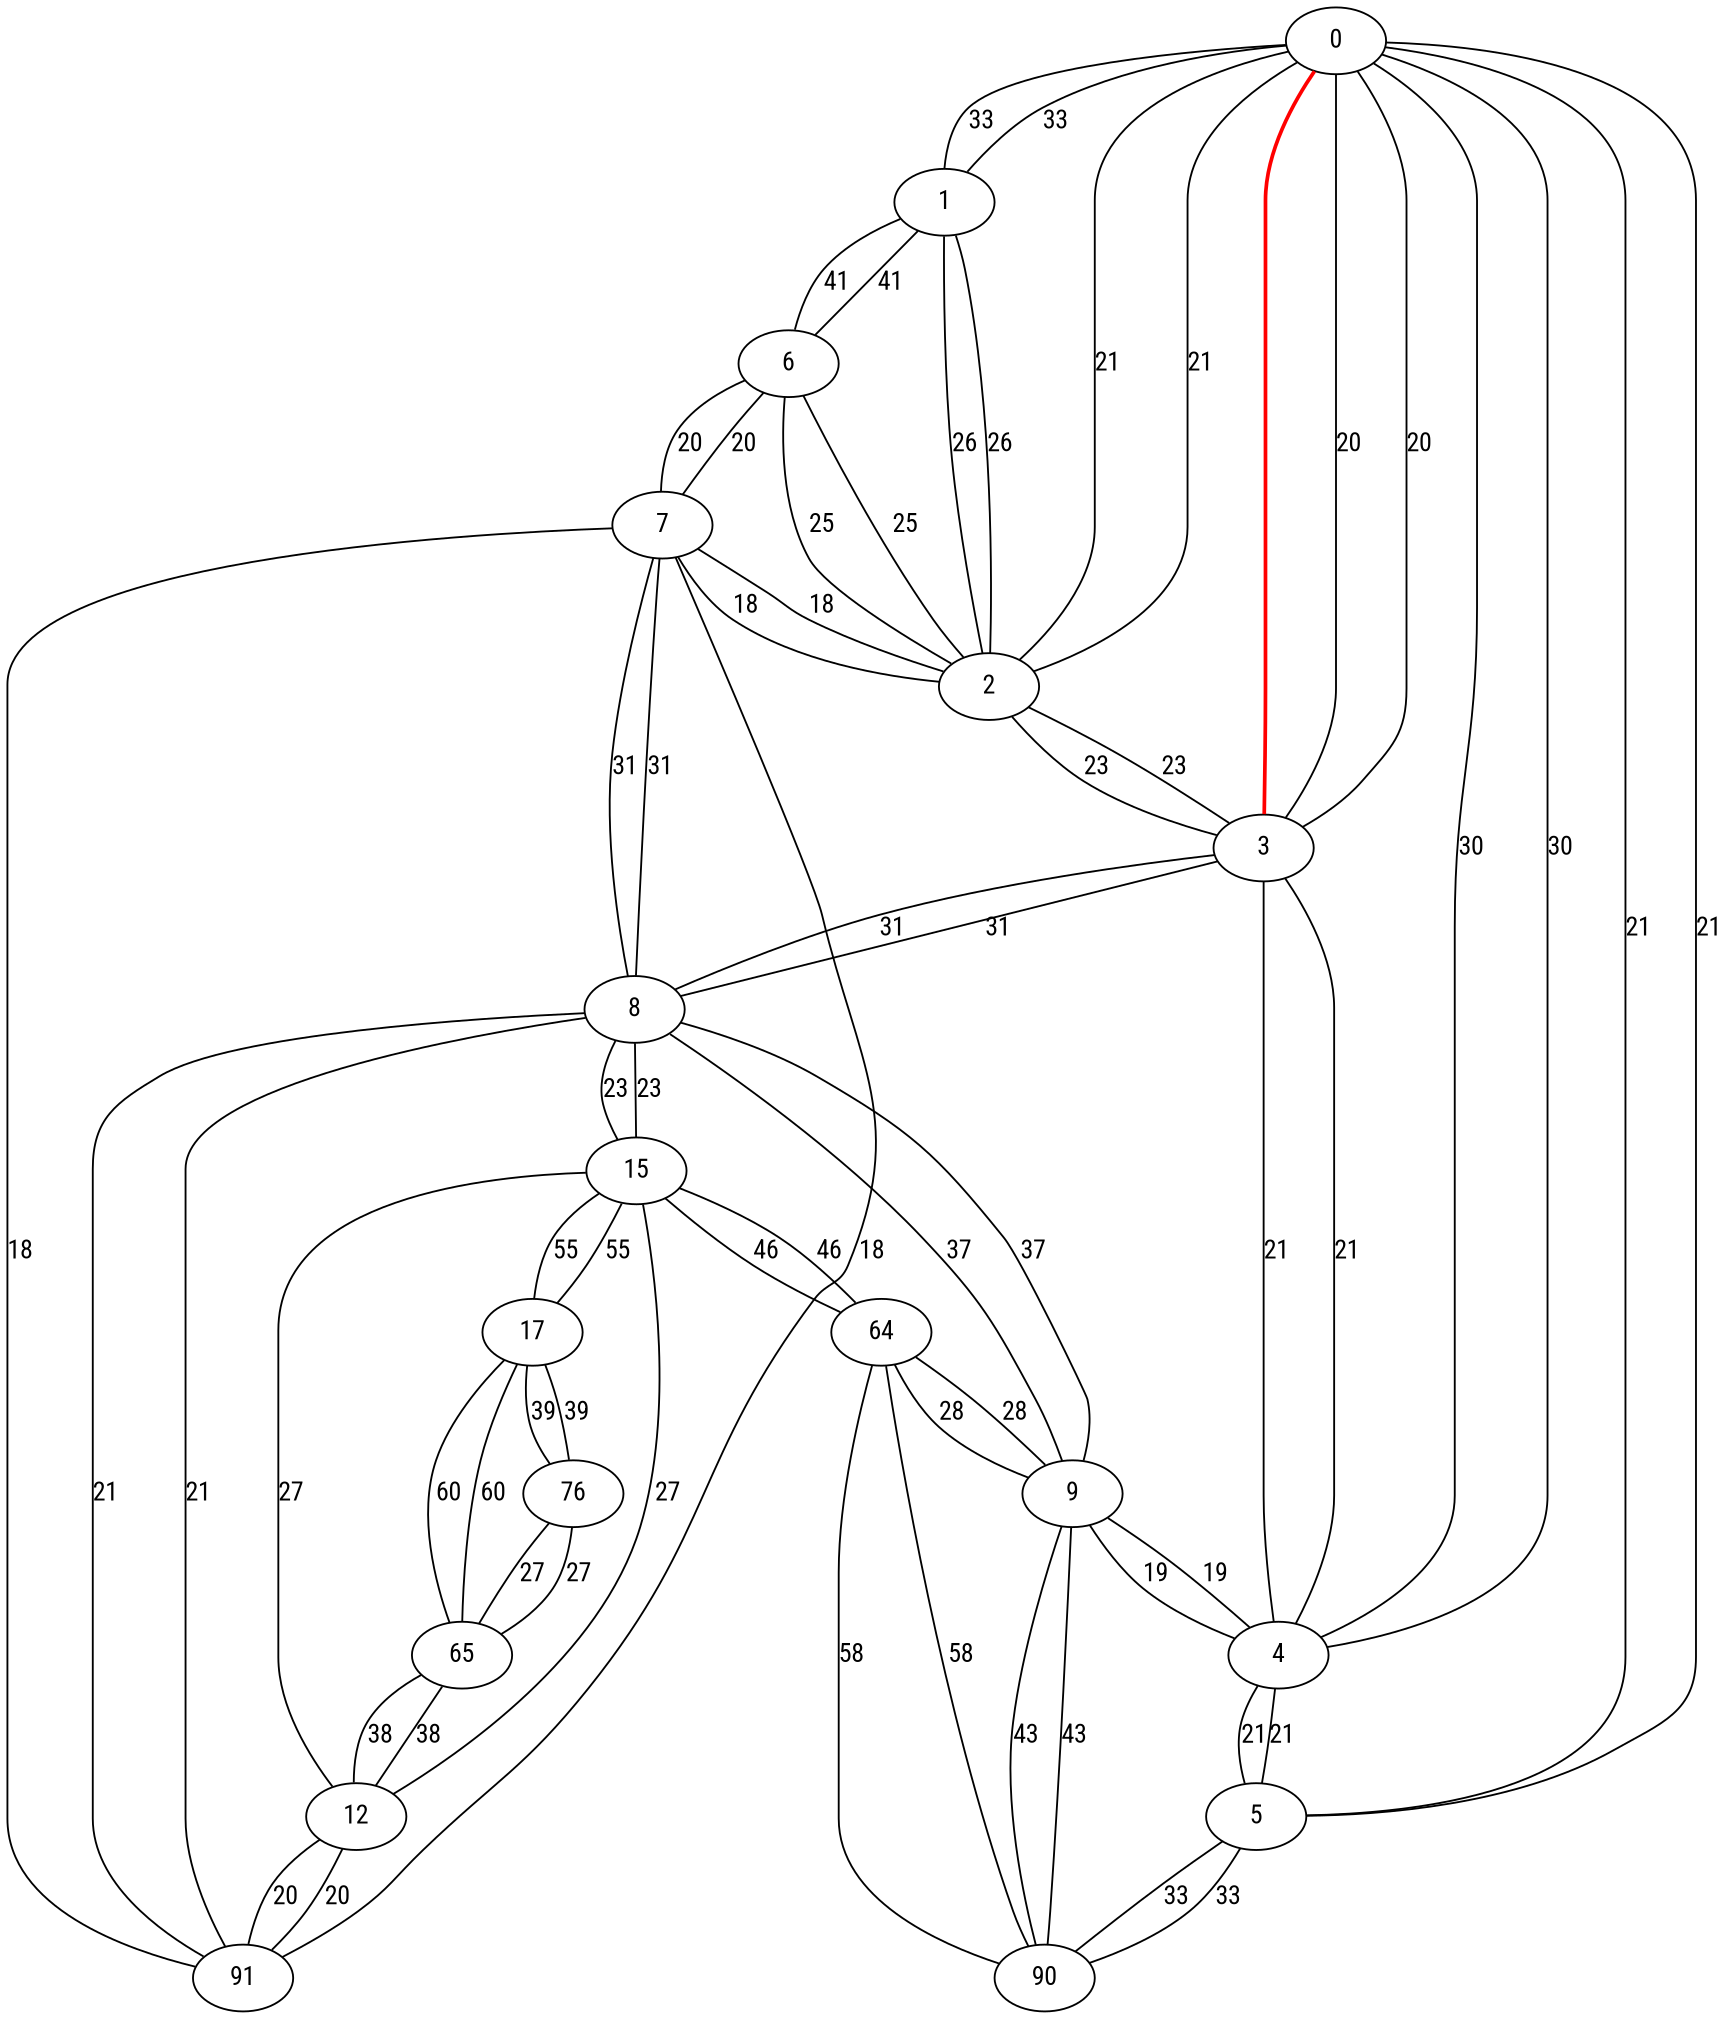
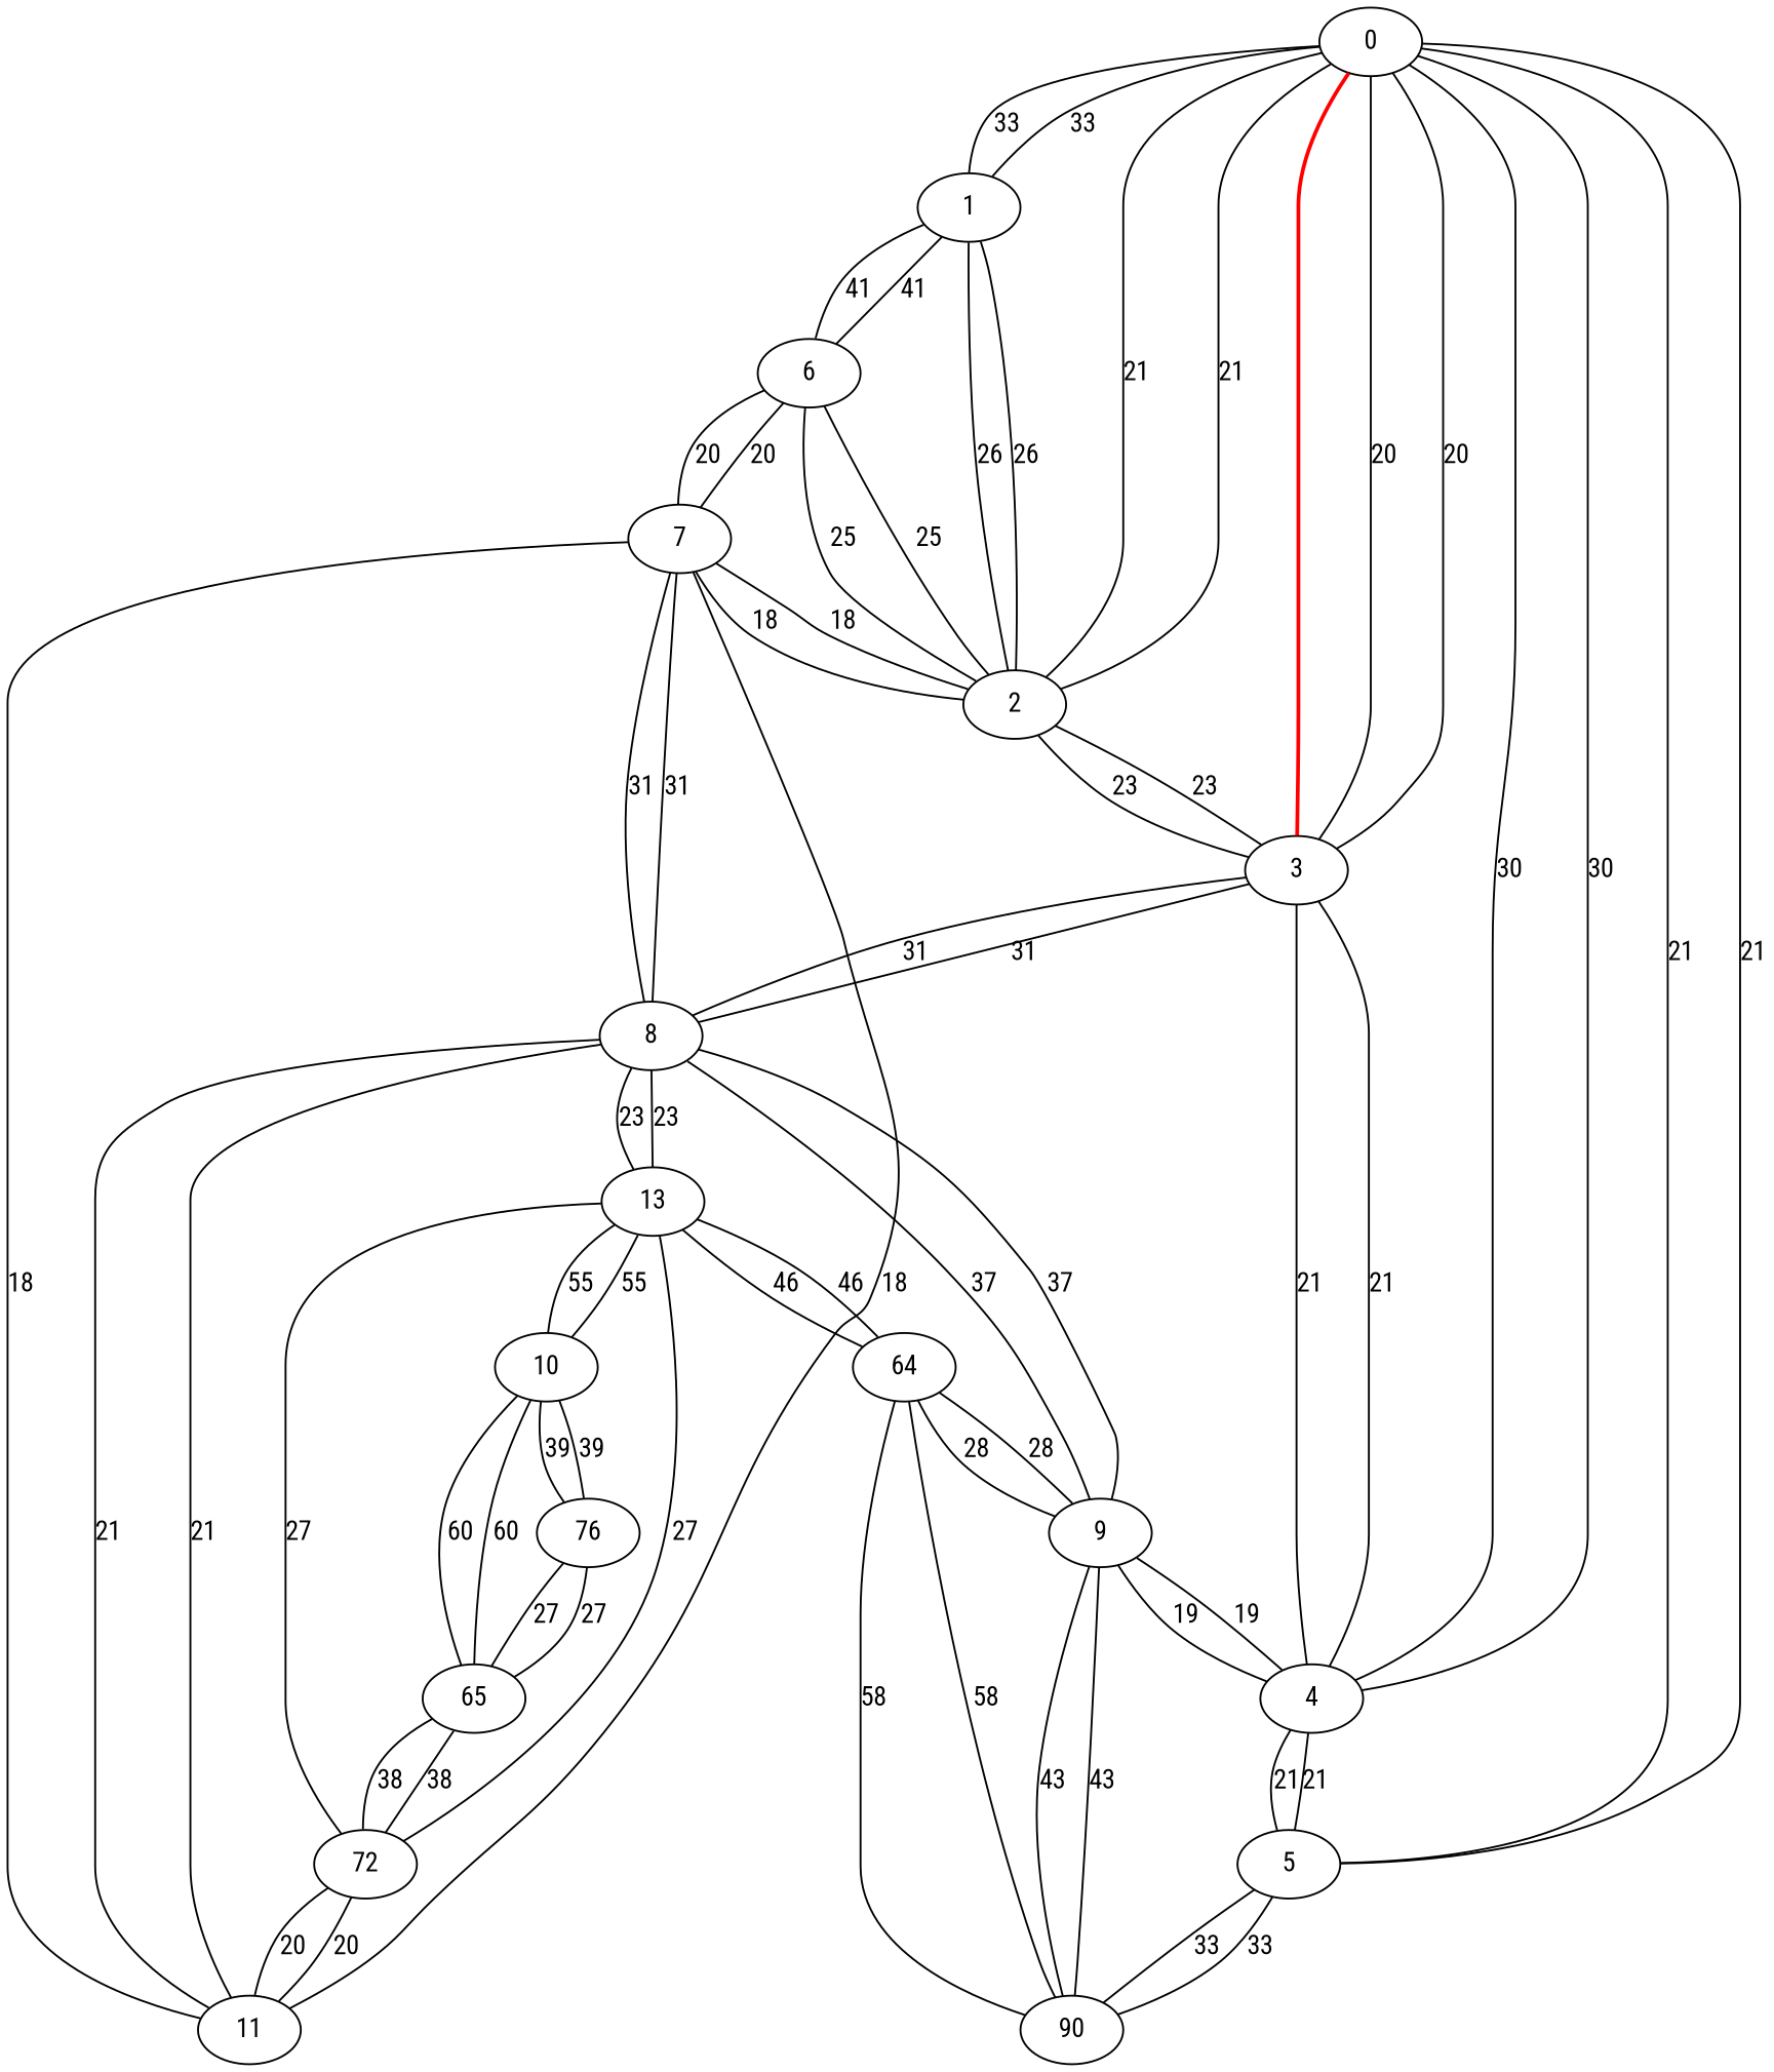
  graph {
    fontname="Roboto Condensed"
    node [fontname="Roboto Condensed"]
    edge [fontname="Roboto Condensed"]
    0
    1
    2
    3
    4
    5
    6
    7
    8
    9
    n11 [label=90]
-   11 [label=91]
-   13 [label=15]
+   11
+   13
    n14 [label=64]
-   12
-   17
+   12 [label=72]
+   17 [label=10]
    n17 [label=65]
    n18 [label=76]
    0 -- 1 [label=33]
    0 -- 2 [label=21]
    0 -- 3 [label=20]
    0 -- 3 [color=red penwidth=2.0]
    0 -- 4 [label=30]
    0 -- 5 [label=21]
    1 -- 0 [label=33]
    1 -- 2 [label=26]
    1 -- 6 [label=41]
    2 -- 0 [label=21]
    2 -- 1 [label=26]
    2 -- 3 [label=23]
    2 -- 6 [label=25]
    2 -- 7 [label=18]
    3 -- 0 [label=20]
    3 -- 2 [label=23]
    3 -- 4 [label=21]
    3 -- 8 [label=31]
    4 -- 0 [label=30]
    4 -- 3 [label=21]
    4 -- 5 [label=21]
    4 -- 9 [label=19]
    5 -- 0 [label=21]
    5 -- 4 [label=21]
    5 -- n11 [label=33]
    6 -- 1 [label=41]
    6 -- 2 [label=25]
    6 -- 7 [label=20]
    7 -- 2 [label=18]
    7 -- 6 [label=20]
    7 -- 8 [label=31]
    7 -- 11 [label=18]
    8 -- 3 [label=31]
    8 -- 7 [label=31]
    8 -- 9 [label=37]
    8 -- 11 [label=21]
    8 -- 13 [label=23]
    9 -- 4 [label=19]
    9 -- 8 [label=37]
    9 -- n11 [label=43]
    9 -- n14 [label=28]
    n11 -- 5 [label=33]
    n11 -- 9 [label=43]
    n11 -- n14 [label=58]
    11 -- 7 [label=18]
    11 -- 8 [label=21]
    11 -- 12 [label=20]
    13 -- 8 [label=23]
    13 -- n14 [label=46]
    13 -- 12 [label=27]
    13 -- 17 [label=55]
    n14 -- 9 [label=28]
    n14 -- n11 [label=58]
    n14 -- 13 [label=46]
    12 -- 11 [label=20]
    12 -- 13 [label=27]
    12 -- n17 [label=38]
    17 -- 13 [label=55]
    17 -- n17 [label=60]
    17 -- n18 [label=39]
    n17 -- 12 [label=38]
    n17 -- 17 [label=60]
    n17 -- n18 [label=27]
    n18 -- 17 [label=39]
    n18 -- n17 [label=27]
  }
